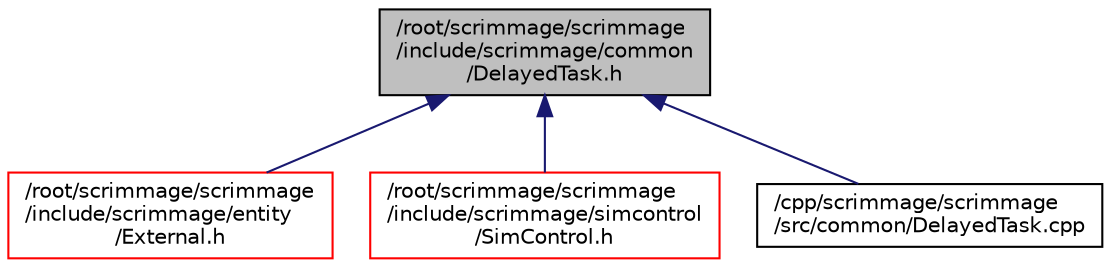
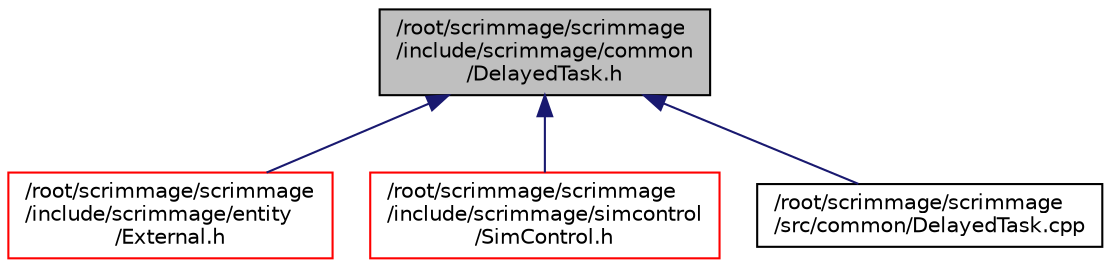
  digraph {
    node [color=black fillcolor=white fontname=Helvetica fontsize=10 shape=record style=filled]
    edge [color=midnightblue dir=back fontname=Helvetica fontsize=10 labelfontname=Helvetica labelfontsize=10 style=solid]
    n1 [fillcolor=grey75 fontcolor=black height=0.2 label="/root/scrimmage/scrimmage\l/include/scrimmage/common\l/DelayedTask.h" width=0.4]
    n2 [color=red height=0.2 label="/root/scrimmage/scrimmage\l/include/scrimmage/entity\l/External.h" width=0.4]
    n3 [color=red height=0.2 label="/root/scrimmage/scrimmage\l/include/scrimmage/simcontrol\l/SimControl.h" width=0.4]
-   n4 [height=0.2 label="/cpp/scrimmage/scrimmage\l/src/common/DelayedTask.cpp" width=0.4]
+   n4 [height=0.2 label="/root/scrimmage/scrimmage\l/src/common/DelayedTask.cpp" width=0.4]
    n1 -> n2
    n1 -> n3
    n1 -> n4
  }
